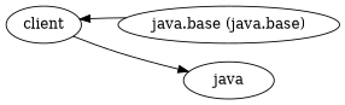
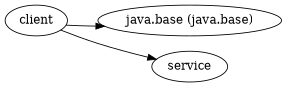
  digraph {
    rankdir=LR
    client
    "java.base (java.base)"
-   service [label=java]
-   "java.base (java.base)" -> client
+   service
+   client -> "java.base (java.base)"
    client -> service
  }
